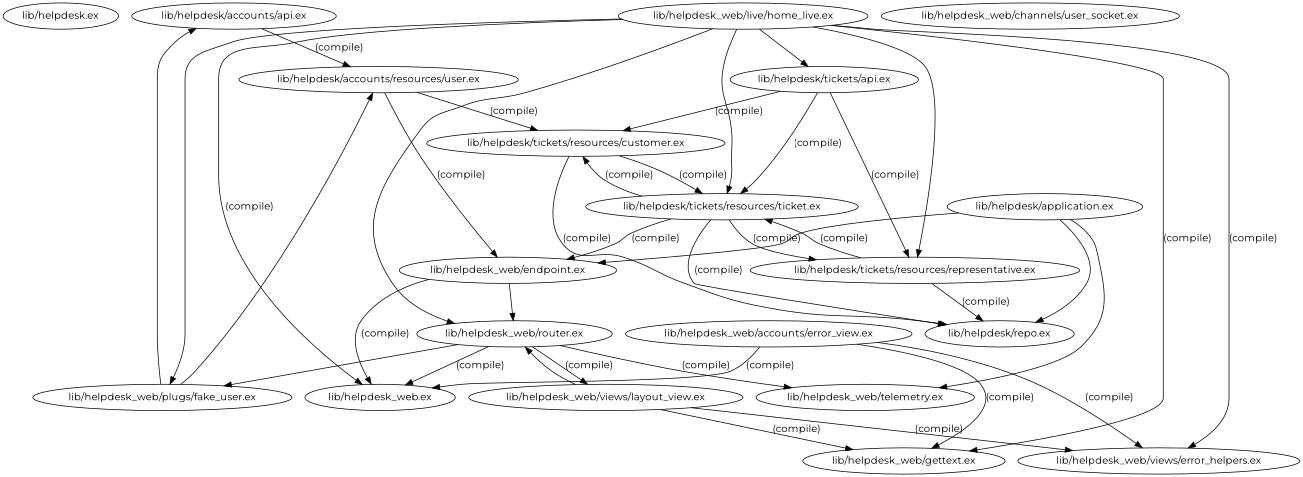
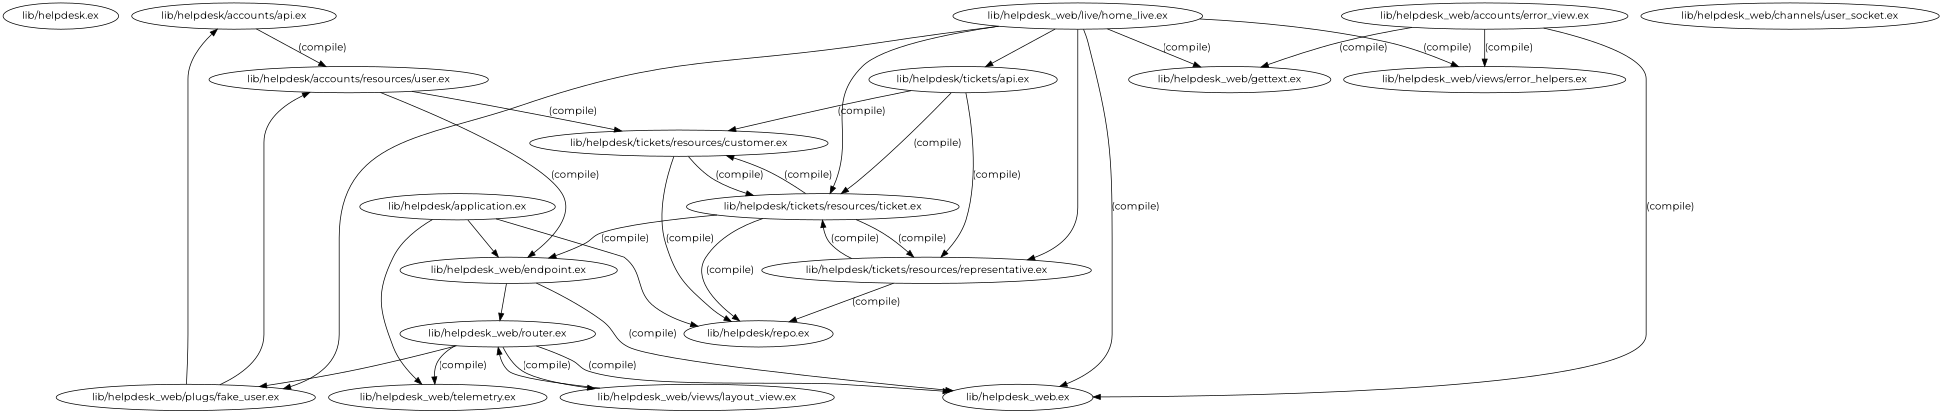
  digraph {
    fontname=Montserrat
    node [fontname=Montserrat]
    edge [fontname=Montserrat]
    "lib/helpdesk.ex"
    "lib/helpdesk/accounts/api.ex"
    "lib/helpdesk/accounts/resources/user.ex"
    "lib/helpdesk_web/endpoint.ex"
    "lib/helpdesk/tickets/resources/customer.ex"
    "lib/helpdesk_web.ex"
    "lib/helpdesk_web/router.ex"
    "lib/helpdesk_web/plugs/fake_user.ex"
    "lib/helpdesk_web/telemetry.ex"
    "lib/helpdesk_web/views/layout_view.ex"
    "lib/helpdesk_web/gettext.ex"
    "lib/helpdesk_web/views/error_helpers.ex"
    "lib/helpdesk/tickets/api.ex"
    "lib/helpdesk/tickets/resources/ticket.ex"
    "lib/helpdesk/tickets/resources/representative.ex"
    "lib/helpdesk/repo.ex"
    "lib/helpdesk/application.ex"
    "lib/helpdesk_web/channels/user_socket.ex"
    "lib/helpdesk_web/live/home_live.ex"
    n20 [label="lib/helpdesk_web/accounts/error_view.ex"]
    "lib/helpdesk/accounts/api.ex" -> "lib/helpdesk/accounts/resources/user.ex" [label="(compile)"]
    "lib/helpdesk/accounts/resources/user.ex" -> "lib/helpdesk_web/endpoint.ex" [label="(compile)"]
    "lib/helpdesk/accounts/resources/user.ex" -> "lib/helpdesk/tickets/resources/customer.ex" [label="(compile)"]
    "lib/helpdesk_web/endpoint.ex" -> "lib/helpdesk_web.ex" [label="(compile)"]
    "lib/helpdesk_web/endpoint.ex" -> "lib/helpdesk_web/router.ex"
    "lib/helpdesk/tickets/resources/customer.ex" -> "lib/helpdesk/tickets/resources/ticket.ex" [label="(compile)"]
    "lib/helpdesk/tickets/resources/customer.ex" -> "lib/helpdesk/repo.ex" [label="(compile)"]
    "lib/helpdesk_web/router.ex" -> "lib/helpdesk_web.ex" [label="(compile)"]
    "lib/helpdesk_web/router.ex" -> "lib/helpdesk_web/plugs/fake_user.ex"
    "lib/helpdesk_web/router.ex" -> "lib/helpdesk_web/telemetry.ex" [label="(compile)"]
    "lib/helpdesk_web/router.ex" -> "lib/helpdesk_web/views/layout_view.ex" [label="(compile)"]
    "lib/helpdesk_web/plugs/fake_user.ex" -> "lib/helpdesk/accounts/api.ex"
    "lib/helpdesk_web/plugs/fake_user.ex" -> "lib/helpdesk/accounts/resources/user.ex"
    "lib/helpdesk_web/views/layout_view.ex" -> "lib/helpdesk_web/router.ex"
-   "lib/helpdesk_web/views/layout_view.ex" -> "lib/helpdesk_web/gettext.ex" [label="(compile)"]
-   "lib/helpdesk_web/views/layout_view.ex" -> "lib/helpdesk_web/views/error_helpers.ex" [label="(compile)"]
    "lib/helpdesk/tickets/api.ex" -> "lib/helpdesk/tickets/resources/customer.ex" [label="(compile)"]
    "lib/helpdesk/tickets/api.ex" -> "lib/helpdesk/tickets/resources/ticket.ex" [label="(compile)"]
    "lib/helpdesk/tickets/api.ex" -> "lib/helpdesk/tickets/resources/representative.ex" [label="(compile)"]
    "lib/helpdesk/tickets/resources/ticket.ex" -> "lib/helpdesk_web/endpoint.ex" [label="(compile)"]
    "lib/helpdesk/tickets/resources/ticket.ex" -> "lib/helpdesk/tickets/resources/customer.ex" [label="(compile)"]
    "lib/helpdesk/tickets/resources/ticket.ex" -> "lib/helpdesk/tickets/resources/representative.ex" [label="(compile)"]
    "lib/helpdesk/tickets/resources/ticket.ex" -> "lib/helpdesk/repo.ex" [label="(compile)"]
    "lib/helpdesk/tickets/resources/representative.ex" -> "lib/helpdesk/tickets/resources/ticket.ex" [label="(compile)"]
    "lib/helpdesk/tickets/resources/representative.ex" -> "lib/helpdesk/repo.ex" [label="(compile)"]
    "lib/helpdesk/application.ex" -> "lib/helpdesk_web/endpoint.ex"
    "lib/helpdesk/application.ex" -> "lib/helpdesk_web/telemetry.ex"
    "lib/helpdesk/application.ex" -> "lib/helpdesk/repo.ex"
    "lib/helpdesk_web/live/home_live.ex" -> "lib/helpdesk_web.ex" [label="(compile)"]
-   "lib/helpdesk_web/live/home_live.ex" -> "lib/helpdesk_web/router.ex"
    "lib/helpdesk_web/live/home_live.ex" -> "lib/helpdesk_web/plugs/fake_user.ex"
    "lib/helpdesk_web/live/home_live.ex" -> "lib/helpdesk_web/gettext.ex" [label="(compile)"]
    "lib/helpdesk_web/live/home_live.ex" -> "lib/helpdesk_web/views/error_helpers.ex" [label="(compile)"]
    "lib/helpdesk_web/live/home_live.ex" -> "lib/helpdesk/tickets/api.ex"
    "lib/helpdesk_web/live/home_live.ex" -> "lib/helpdesk/tickets/resources/ticket.ex"
    "lib/helpdesk_web/live/home_live.ex" -> "lib/helpdesk/tickets/resources/representative.ex"
    n20 -> "lib/helpdesk_web.ex" [label="(compile)"]
    n20 -> "lib/helpdesk_web/gettext.ex" [label="(compile)"]
    n20 -> "lib/helpdesk_web/views/error_helpers.ex" [label="(compile)"]
  }
